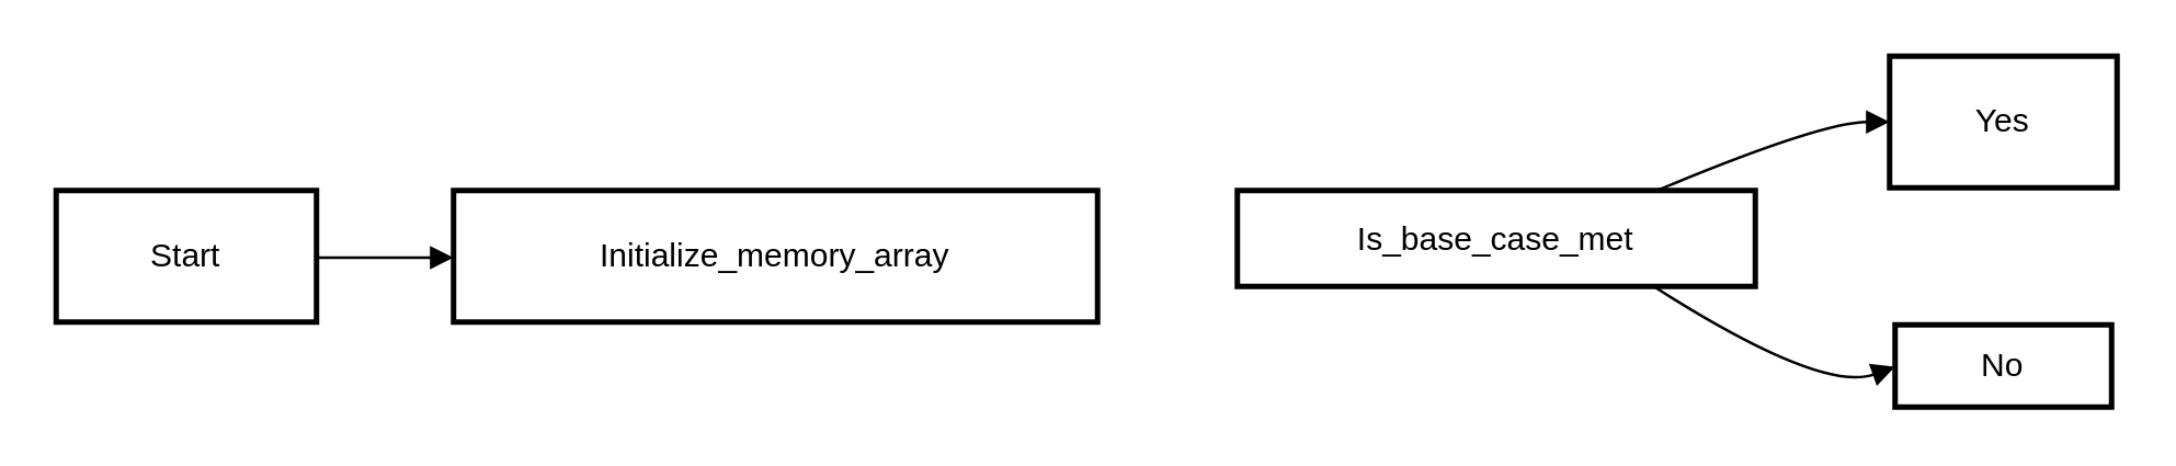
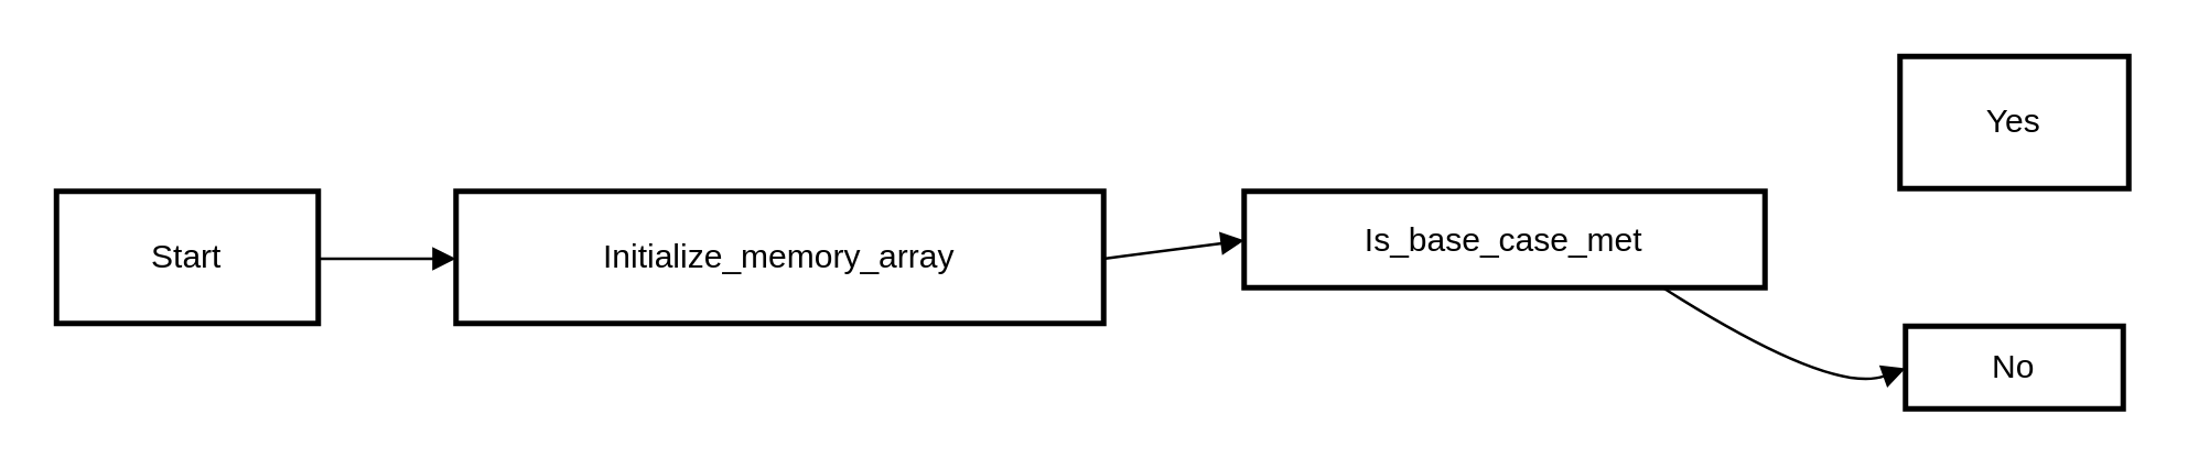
  <mxCell id="0" />
  <mxCell id="1" parent="0" />
  <mxCell id="2" value="Start" style="whiteSpace=wrap;strokeWidth=2;" vertex="1" parent="1"><mxGeometry x="20" y="69" width="95" height="48" as="geometry" /></mxCell>
  <mxCell id="3" value="Initialize_memory_array" style="whiteSpace=wrap;strokeWidth=2;" vertex="1" parent="1"><mxGeometry x="165" y="69" width="235" height="48" as="geometry" /></mxCell>
  <mxCell id="4" value="Is_base_case_met" style="whiteSpace=wrap;strokeWidth=2;" vertex="1" parent="1"><mxGeometry x="451" y="69" width="189" height="35" as="geometry" /></mxCell>
  <mxCell id="5" value="Yes" style="whiteSpace=wrap;strokeWidth=2;" vertex="1" parent="1"><mxGeometry x="689" y="20" width="83" height="48" as="geometry" /></mxCell>
  <mxCell id="6" value="No" style="whiteSpace=wrap;strokeWidth=2;" vertex="1" parent="1"><mxGeometry x="691" y="118" width="79" height="30" as="geometry" /></mxCell>
  <mxCell id="7" value="" style="curved=1;startArrow=none;endArrow=block;exitX=1;exitY=0.51;entryX=0;entryY=0.51;" edge="1" parent="1" source="2" target="3"><mxGeometry relative="1" as="geometry"><Array as="points" /></mxGeometry></mxCell>
- <mxCell id="9" value="" style="curved=1;startArrow=none;endArrow=block;exitX=0.81;exitY=0;entryX=0;entryY=0.5;" edge="1" parent="1" source="4" target="5"><mxGeometry relative="1" as="geometry"><Array as="points"><mxPoint x="664" y="44" /></Array></mxGeometry></mxCell>
+ <mxCell id="8" value="" style="curved=1;startArrow=none;endArrow=block;exitX=1;exitY=0.51;entryX=0;entryY=0.51;" edge="1" parent="1" source="3" target="4"><mxGeometry relative="1" as="geometry"><Array as="points" /></mxGeometry></mxCell>
  <mxCell id="10" value="" style="curved=1;startArrow=none;endArrow=block;exitX=0.81;exitY=1.01;entryX=0;entryY=0.51;" edge="1" parent="1" source="4" target="6"><mxGeometry relative="1" as="geometry"><Array as="points"><mxPoint x="664" y="143" /></Array></mxGeometry></mxCell>
